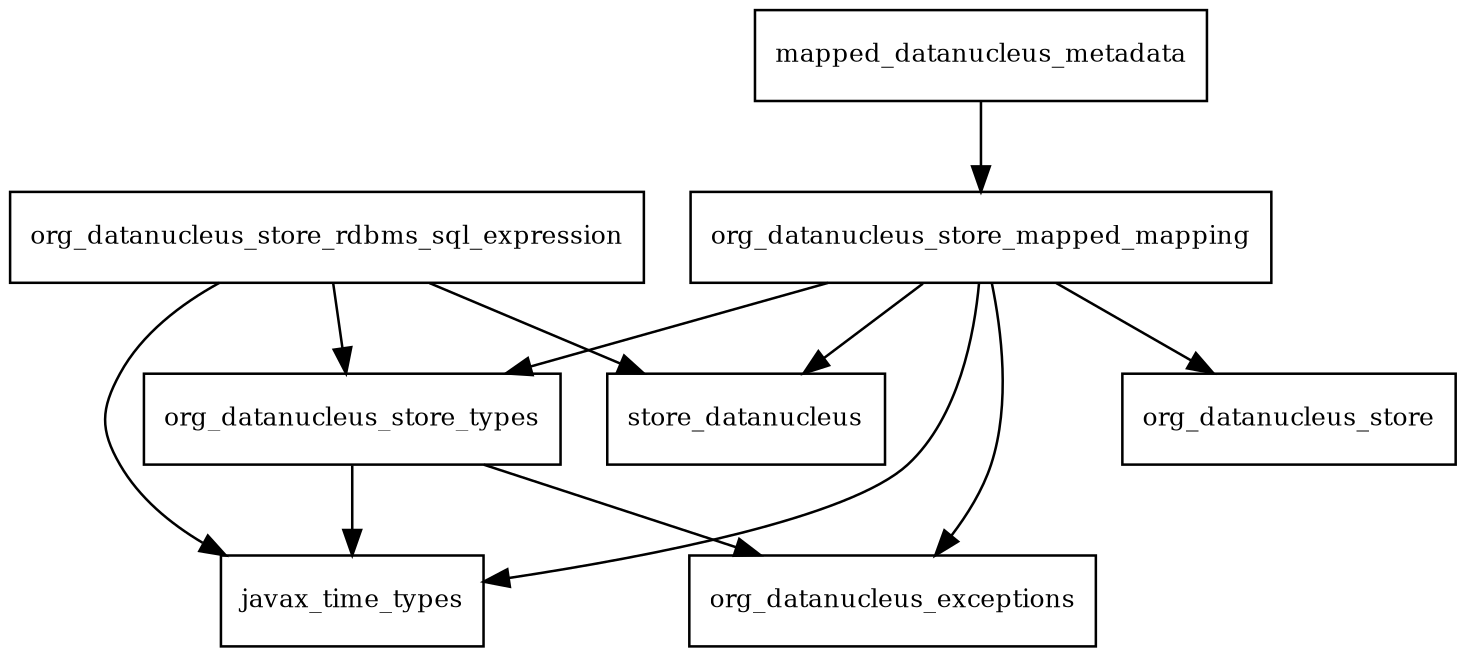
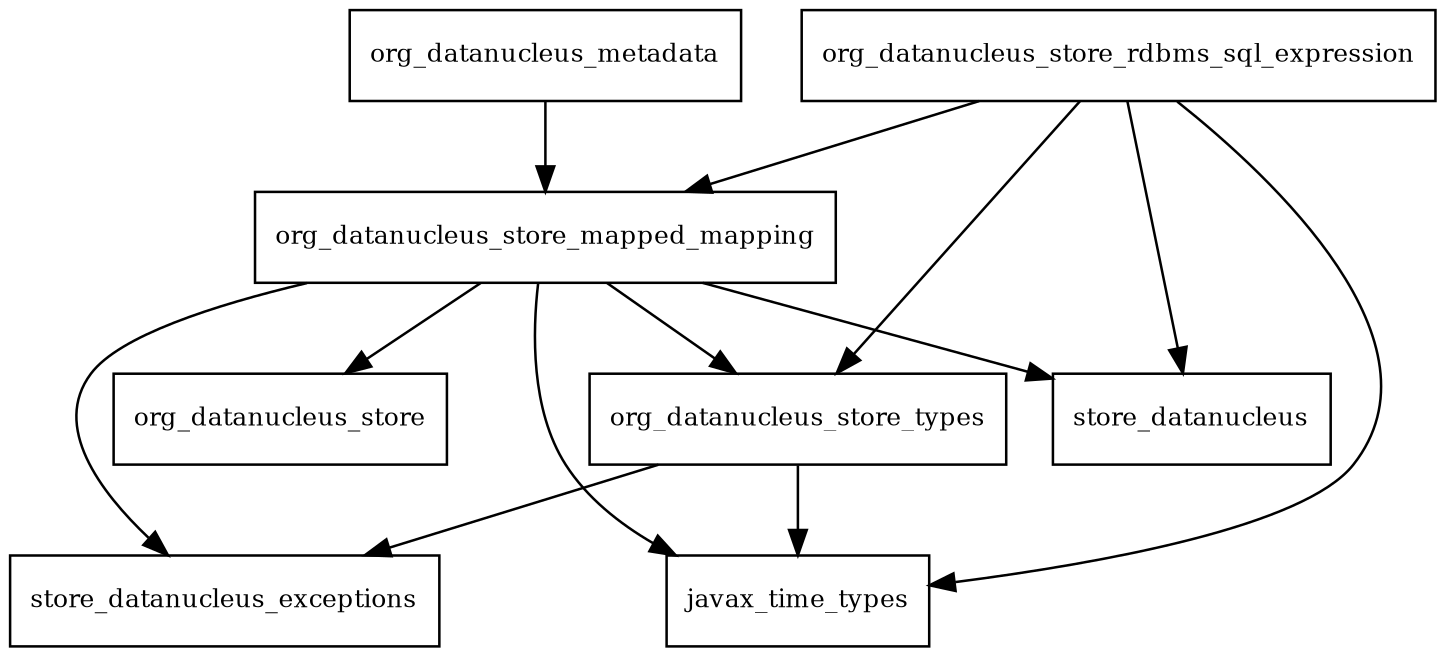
  digraph {
    node [fontsize=10.0 shape=box]
    n1 [label=javax_time_types]
    org_datanucleus_store_mapped_mapping
    n3 [label=store_datanucleus]
-   org_datanucleus_exceptions
+   org_datanucleus_exceptions [label=store_datanucleus_exceptions]
    org_datanucleus_store
    org_datanucleus_store_types
-   org_datanucleus_metadata [label=mapped_datanucleus_metadata]
+   org_datanucleus_metadata
    org_datanucleus_store_rdbms_sql_expression
    org_datanucleus_store_mapped_mapping -> n1
    org_datanucleus_store_mapped_mapping -> n3
    org_datanucleus_store_mapped_mapping -> org_datanucleus_exceptions
    org_datanucleus_store_mapped_mapping -> org_datanucleus_store
    org_datanucleus_store_mapped_mapping -> org_datanucleus_store_types
    org_datanucleus_store_types -> n1
    org_datanucleus_store_types -> org_datanucleus_exceptions
    org_datanucleus_metadata -> org_datanucleus_store_mapped_mapping
    org_datanucleus_store_rdbms_sql_expression -> n1
+   org_datanucleus_store_rdbms_sql_expression -> org_datanucleus_store_mapped_mapping
    org_datanucleus_store_rdbms_sql_expression -> n3
    org_datanucleus_store_rdbms_sql_expression -> org_datanucleus_store_types
  }
